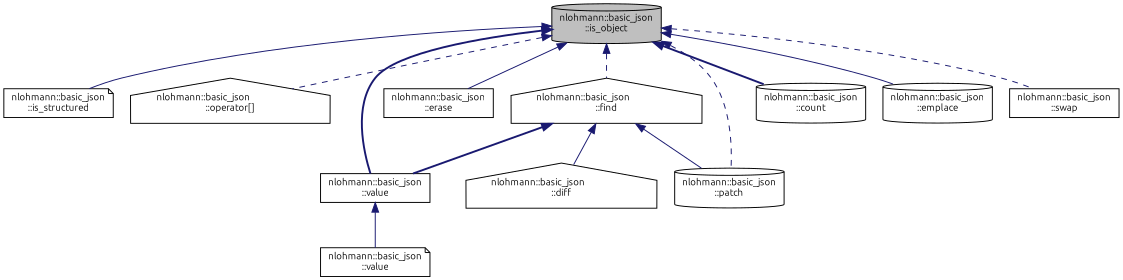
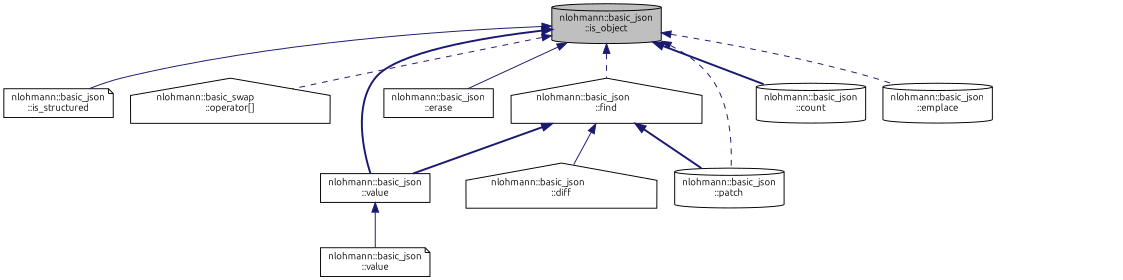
  digraph {
    fontname=Ubuntu
    rankdir=TB
    node [color=black fillcolor=white fontname=Ubuntu fontsize=10 shape=cylinder style=filled]
    edge [color=midnightblue dir=back fontname=Ubuntu fontsize=10 labelfontname=Helvetica labelfontsize=10 style=solid]
    n1 [fillcolor=grey75 fontcolor=black height=0.2 label="nlohmann::basic_json\l::is_object" width=0.4]
    n2 [height=0.2 label="nlohmann::basic_json\l::is_structured" shape=note width=0.4]
-   n3 [height=0.2 label="nlohmann::basic_json\l::operator[]" shape=house width=0.4]
+   n3 [height=0.2 label="nlohmann::basic_swap\l::operator[]" shape=house width=0.4]
    n4 [height=0.2 label="nlohmann::basic_json\l::value" shape=box width=0.4]
    n5 [height=0.2 label="nlohmann::basic_json\l::erase" shape=box width=0.4]
    n6 [height=0.2 label="nlohmann::basic_json\l::find" shape=house width=0.4]
    n7 [height=0.2 label="nlohmann::basic_json\l::patch" width=0.4]
    n8 [height=0.2 label="nlohmann::basic_json\l::count" width=0.4]
    n9 [height=0.2 label="nlohmann::basic_json\l::emplace" width=0.4]
-   n10 [height=0.2 label="nlohmann::basic_json\l::swap" shape=box width=0.4]
    n11 [height=0.2 label="nlohmann::basic_json\l::value" shape=note width=0.4]
    n12 [height=0.2 label="nlohmann::basic_json\l::diff" shape=house width=0.4]
    n1 -> n2
    n1 -> n3 [style=dashed]
    n1 -> n4 [style=bold]
    n1 -> n5
    n1 -> n6 [style=dashed]
    n1 -> n7 [style=dashed]
    n1 -> n8 [style=bold]
-   n1 -> n9
-   n1 -> n10 [style=dashed]
+   n1 -> n9 [style=dashed]
    n4 -> n11
    n6 -> n4 [style=bold]
-   n6 -> n7
+   n6 -> n7 [style=bold]
    n6 -> n12
  }
